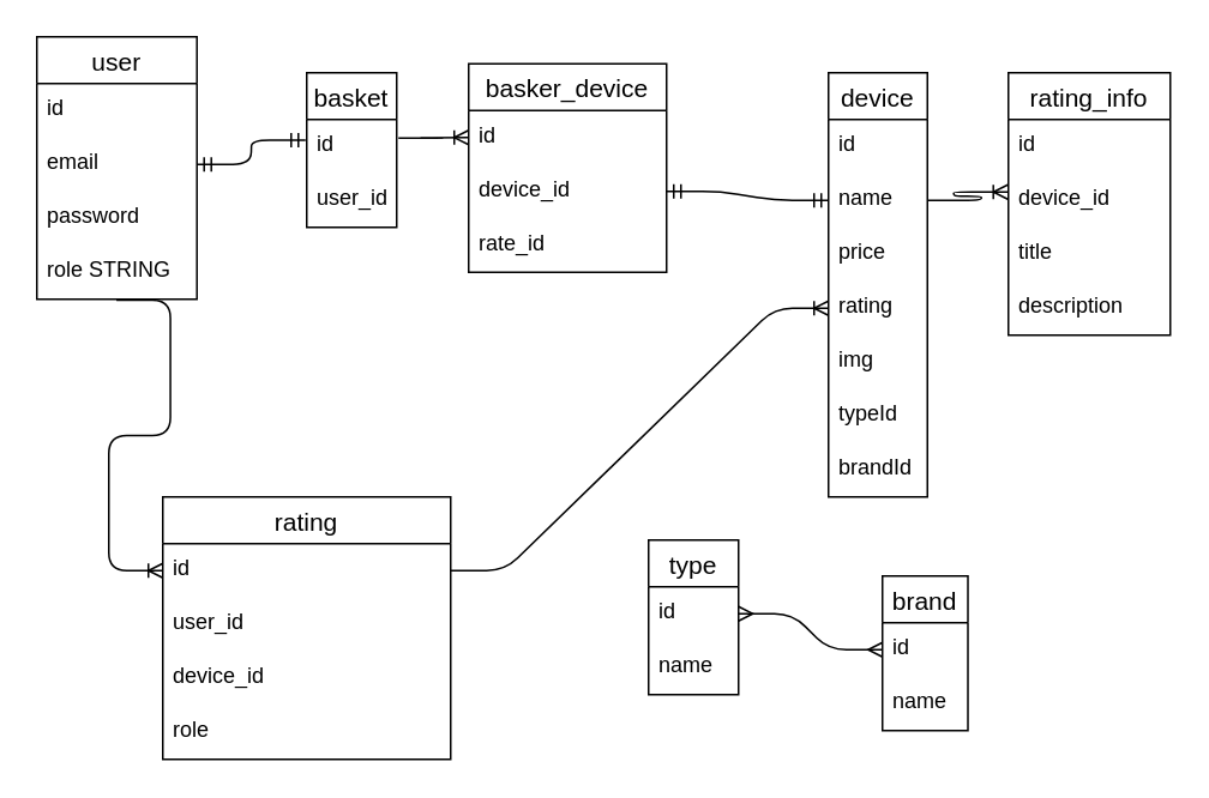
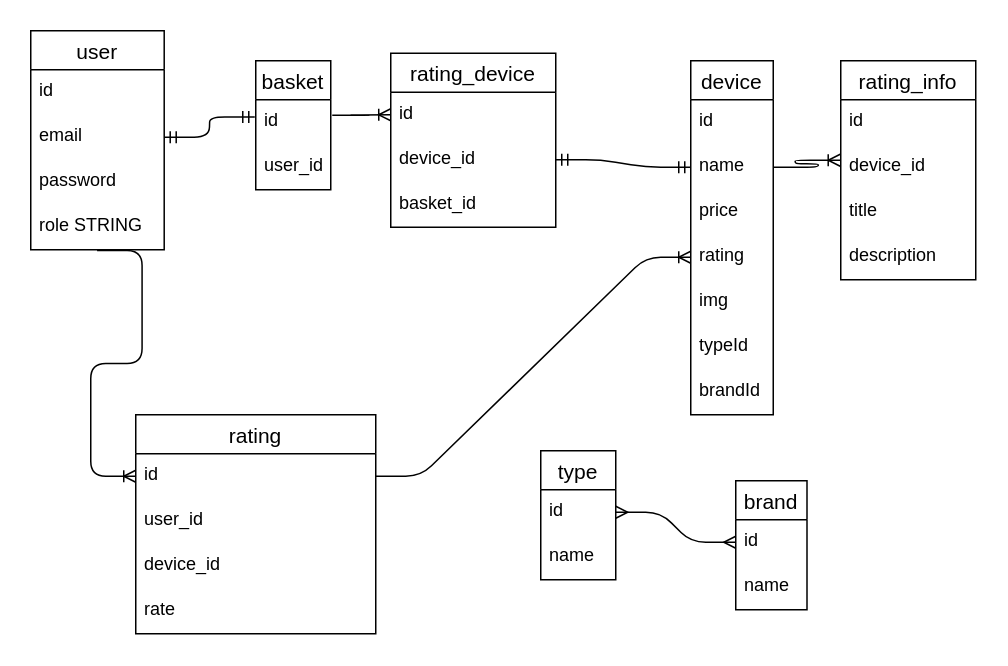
  <mxCell id="0" />
  <mxCell id="1" parent="0" />
  <mxCell id="2" value="user" style="swimlane;fontStyle=0;childLayout=stackLayout;horizontal=1;startSize=26;horizontalStack=0;resizeParent=1;resizeParentMax=0;resizeLast=0;collapsible=1;marginBottom=0;align=center;fontSize=14;" vertex="1" parent="1"><mxGeometry x="20" y="20" width="88.97" height="146" as="geometry" /></mxCell>
  <mxCell id="3" value="id" style="text;strokeColor=none;fillColor=none;spacingLeft=4;spacingRight=4;overflow=hidden;rotatable=0;points=[[0,0.5],[1,0.5]];portConstraint=eastwest;fontSize=12;" vertex="1" parent="2"><mxGeometry y="26" width="88.97" height="30" as="geometry" /></mxCell>
  <mxCell id="4" value="email" style="text;strokeColor=none;fillColor=none;spacingLeft=4;spacingRight=4;overflow=hidden;rotatable=0;points=[[0,0.5],[1,0.5]];portConstraint=eastwest;fontSize=12;" vertex="1" parent="2"><mxGeometry y="56" width="88.97" height="30" as="geometry" /></mxCell>
  <mxCell id="5" value="password" style="text;strokeColor=none;fillColor=none;spacingLeft=4;spacingRight=4;overflow=hidden;rotatable=0;points=[[0,0.5],[1,0.5]];portConstraint=eastwest;fontSize=12;" vertex="1" parent="2"><mxGeometry y="86" width="88.97" height="30" as="geometry" /></mxCell>
  <mxCell id="6" value="role STRING" style="text;strokeColor=none;fillColor=none;spacingLeft=4;spacingRight=4;overflow=hidden;rotatable=0;points=[[0,0.5],[1,0.5]];portConstraint=eastwest;fontSize=12;" vertex="1" parent="2"><mxGeometry y="116" width="88.97" height="30" as="geometry" /></mxCell>
  <mxCell id="7" value="basket" style="swimlane;fontStyle=0;childLayout=stackLayout;horizontal=1;startSize=26;horizontalStack=0;resizeParent=1;resizeParentMax=0;resizeLast=0;collapsible=1;marginBottom=0;align=center;fontSize=14;" vertex="1" parent="1"><mxGeometry x="170" y="40" width="50" height="86" as="geometry" /></mxCell>
  <mxCell id="8" value="id" style="text;strokeColor=none;fillColor=none;spacingLeft=4;spacingRight=4;overflow=hidden;rotatable=0;points=[[0,0.5],[1,0.5]];portConstraint=eastwest;fontSize=12;" vertex="1" parent="7"><mxGeometry y="26" width="50" height="30" as="geometry" /></mxCell>
  <mxCell id="9" value="user_id" style="text;strokeColor=none;fillColor=none;spacingLeft=4;spacingRight=4;overflow=hidden;rotatable=0;points=[[0,0.5],[1,0.5]];portConstraint=eastwest;fontSize=12;" vertex="1" parent="7"><mxGeometry y="56" width="50" height="30" as="geometry" /></mxCell>
  <mxCell id="10" value="" style="edgeStyle=entityRelationEdgeStyle;fontSize=12;html=1;endArrow=ERmandOne;startArrow=ERmandOne;entryX=-0.013;entryY=0.381;entryDx=0;entryDy=0;entryPerimeter=0;exitX=1;exitY=0.5;exitDx=0;exitDy=0;" edge="1" parent="1" source="4" target="8"><mxGeometry width="100" height="100" relative="1" as="geometry"><mxPoint x="111" y="80" as="sourcePoint" /><mxPoint x="220" y="120" as="targetPoint" /></mxGeometry></mxCell>
  <mxCell id="11" value="device" style="swimlane;fontStyle=0;childLayout=stackLayout;horizontal=1;startSize=26;horizontalStack=0;resizeParent=1;resizeParentMax=0;resizeLast=0;collapsible=1;marginBottom=0;align=center;fontSize=14;" vertex="1" parent="1"><mxGeometry x="460" y="40" width="55" height="236" as="geometry" /></mxCell>
  <mxCell id="12" value="id" style="text;strokeColor=none;fillColor=none;spacingLeft=4;spacingRight=4;overflow=hidden;rotatable=0;points=[[0,0.5],[1,0.5]];portConstraint=eastwest;fontSize=12;" vertex="1" parent="11"><mxGeometry y="26" width="55" height="30" as="geometry" /></mxCell>
  <mxCell id="13" value="name" style="text;strokeColor=none;fillColor=none;spacingLeft=4;spacingRight=4;overflow=hidden;rotatable=0;points=[[0,0.5],[1,0.5]];portConstraint=eastwest;fontSize=12;" vertex="1" parent="11"><mxGeometry y="56" width="55" height="30" as="geometry" /></mxCell>
  <mxCell id="14" value="price" style="text;strokeColor=none;fillColor=none;spacingLeft=4;spacingRight=4;overflow=hidden;rotatable=0;points=[[0,0.5],[1,0.5]];portConstraint=eastwest;fontSize=12;" vertex="1" parent="11"><mxGeometry y="86" width="55" height="30" as="geometry" /></mxCell>
  <mxCell id="15" value="rating" style="text;strokeColor=none;fillColor=none;spacingLeft=4;spacingRight=4;overflow=hidden;rotatable=0;points=[[0,0.5],[1,0.5]];portConstraint=eastwest;fontSize=12;" vertex="1" parent="11"><mxGeometry y="116" width="55" height="30" as="geometry" /></mxCell>
  <mxCell id="16" value="img" style="text;strokeColor=none;fillColor=none;spacingLeft=4;spacingRight=4;overflow=hidden;rotatable=0;points=[[0,0.5],[1,0.5]];portConstraint=eastwest;fontSize=12;" vertex="1" parent="11"><mxGeometry y="146" width="55" height="30" as="geometry" /></mxCell>
  <mxCell id="17" value="typeId" style="text;strokeColor=none;fillColor=none;spacingLeft=4;spacingRight=4;overflow=hidden;rotatable=0;points=[[0,0.5],[1,0.5]];portConstraint=eastwest;fontSize=12;" vertex="1" parent="11"><mxGeometry y="176" width="55" height="30" as="geometry" /></mxCell>
  <mxCell id="18" value="brandId" style="text;strokeColor=none;fillColor=none;spacingLeft=4;spacingRight=4;overflow=hidden;rotatable=0;points=[[0,0.5],[1,0.5]];portConstraint=eastwest;fontSize=12;" vertex="1" parent="11"><mxGeometry y="206" width="55" height="30" as="geometry" /></mxCell>
  <mxCell id="19" value="type" style="swimlane;fontStyle=0;childLayout=stackLayout;horizontal=1;startSize=26;horizontalStack=0;resizeParent=1;resizeParentMax=0;resizeLast=0;collapsible=1;marginBottom=0;align=center;fontSize=14;" vertex="1" parent="1"><mxGeometry x="360" y="300" width="50" height="86" as="geometry" /></mxCell>
  <mxCell id="20" value="id" style="text;strokeColor=none;fillColor=none;spacingLeft=4;spacingRight=4;overflow=hidden;rotatable=0;points=[[0,0.5],[1,0.5]];portConstraint=eastwest;fontSize=12;" vertex="1" parent="19"><mxGeometry y="26" width="50" height="30" as="geometry" /></mxCell>
  <mxCell id="21" value="name" style="text;strokeColor=none;fillColor=none;spacingLeft=4;spacingRight=4;overflow=hidden;rotatable=0;points=[[0,0.5],[1,0.5]];portConstraint=eastwest;fontSize=12;" vertex="1" parent="19"><mxGeometry y="56" width="50" height="30" as="geometry" /></mxCell>
  <mxCell id="22" value="brand" style="swimlane;fontStyle=0;childLayout=stackLayout;horizontal=1;startSize=26;horizontalStack=0;resizeParent=1;resizeParentMax=0;resizeLast=0;collapsible=1;marginBottom=0;align=center;fontSize=14;" vertex="1" parent="1"><mxGeometry x="490" y="320" width="47.5" height="86" as="geometry" /></mxCell>
  <mxCell id="23" value="id" style="text;strokeColor=none;fillColor=none;spacingLeft=4;spacingRight=4;overflow=hidden;rotatable=0;points=[[0,0.5],[1,0.5]];portConstraint=eastwest;fontSize=12;" vertex="1" parent="22"><mxGeometry y="26" width="47.5" height="30" as="geometry" /></mxCell>
  <mxCell id="24" value="name" style="text;strokeColor=none;fillColor=none;spacingLeft=4;spacingRight=4;overflow=hidden;rotatable=0;points=[[0,0.5],[1,0.5]];portConstraint=eastwest;fontSize=12;" vertex="1" parent="22"><mxGeometry y="56" width="47.5" height="30" as="geometry" /></mxCell>
  <mxCell id="25" value="" style="edgeStyle=entityRelationEdgeStyle;fontSize=12;html=1;endArrow=ERmany;startArrow=ERmany;exitX=1;exitY=0.5;exitDx=0;exitDy=0;entryX=0;entryY=0.5;entryDx=0;entryDy=0;" edge="1" parent="1" source="20" target="23"><mxGeometry width="100" height="100" relative="1" as="geometry"><mxPoint x="220" y="520" as="sourcePoint" /><mxPoint x="320" y="420" as="targetPoint" /></mxGeometry></mxCell>
  <mxCell id="26" value="rating_info" style="swimlane;fontStyle=0;childLayout=stackLayout;horizontal=1;startSize=26;horizontalStack=0;resizeParent=1;resizeParentMax=0;resizeLast=0;collapsible=1;marginBottom=0;align=center;fontSize=14;" vertex="1" parent="1"><mxGeometry x="560" y="40" width="90" height="146" as="geometry" /></mxCell>
  <mxCell id="27" value="id" style="text;strokeColor=none;fillColor=none;spacingLeft=4;spacingRight=4;overflow=hidden;rotatable=0;points=[[0,0.5],[1,0.5]];portConstraint=eastwest;fontSize=12;" vertex="1" parent="26"><mxGeometry y="26" width="90" height="30" as="geometry" /></mxCell>
  <mxCell id="28" value="device_id" style="text;strokeColor=none;fillColor=none;spacingLeft=4;spacingRight=4;overflow=hidden;rotatable=0;points=[[0,0.5],[1,0.5]];portConstraint=eastwest;fontSize=12;" vertex="1" parent="26"><mxGeometry y="56" width="90" height="30" as="geometry" /></mxCell>
  <mxCell id="29" value="title" style="text;strokeColor=none;fillColor=none;spacingLeft=4;spacingRight=4;overflow=hidden;rotatable=0;points=[[0,0.5],[1,0.5]];portConstraint=eastwest;fontSize=12;" vertex="1" parent="26"><mxGeometry y="86" width="90" height="30" as="geometry" /></mxCell>
  <mxCell id="30" value="description" style="text;strokeColor=none;fillColor=none;spacingLeft=4;spacingRight=4;overflow=hidden;rotatable=0;points=[[0,0.5],[1,0.5]];portConstraint=eastwest;fontSize=12;" vertex="1" parent="26"><mxGeometry y="116" width="90" height="30" as="geometry" /></mxCell>
  <mxCell id="31" value="" style="edgeStyle=entityRelationEdgeStyle;fontSize=12;html=1;endArrow=ERoneToMany;exitX=1;exitY=0.5;exitDx=0;exitDy=0;entryX=-0.004;entryY=0.344;entryDx=0;entryDy=0;entryPerimeter=0;" edge="1" parent="1" source="13" target="28"><mxGeometry width="100" height="100" relative="1" as="geometry"><mxPoint x="390" y="220" as="sourcePoint" /><mxPoint x="490" y="120" as="targetPoint" /></mxGeometry></mxCell>
- <mxCell id="32" value="basker_device" style="swimlane;fontStyle=0;childLayout=stackLayout;horizontal=1;startSize=26;horizontalStack=0;resizeParent=1;resizeParentMax=0;resizeLast=0;collapsible=1;marginBottom=0;align=center;fontSize=14;" vertex="1" parent="1"><mxGeometry x="260" y="35" width="110" height="116" as="geometry" /></mxCell>
+ <mxCell id="32" value="rating_device" style="swimlane;fontStyle=0;childLayout=stackLayout;horizontal=1;startSize=26;horizontalStack=0;resizeParent=1;resizeParentMax=0;resizeLast=0;collapsible=1;marginBottom=0;align=center;fontSize=14;" vertex="1" parent="1"><mxGeometry x="260" y="35" width="110" height="116" as="geometry" /></mxCell>
  <mxCell id="33" value="id" style="text;strokeColor=none;fillColor=none;spacingLeft=4;spacingRight=4;overflow=hidden;rotatable=0;points=[[0,0.5],[1,0.5]];portConstraint=eastwest;fontSize=12;" vertex="1" parent="32"><mxGeometry y="26" width="110" height="30" as="geometry" /></mxCell>
  <mxCell id="34" value="device_id" style="text;strokeColor=none;fillColor=none;spacingLeft=4;spacingRight=4;overflow=hidden;rotatable=0;points=[[0,0.5],[1,0.5]];portConstraint=eastwest;fontSize=12;" vertex="1" parent="32"><mxGeometry y="56" width="110" height="30" as="geometry" /></mxCell>
- <mxCell id="35" value="rate_id" style="text;strokeColor=none;fillColor=none;spacingLeft=4;spacingRight=4;overflow=hidden;rotatable=0;points=[[0,0.5],[1,0.5]];portConstraint=eastwest;fontSize=12;" vertex="1" parent="32"><mxGeometry y="86" width="110" height="30" as="geometry" /></mxCell>
+ <mxCell id="35" value="basket_id" style="text;strokeColor=none;fillColor=none;spacingLeft=4;spacingRight=4;overflow=hidden;rotatable=0;points=[[0,0.5],[1,0.5]];portConstraint=eastwest;fontSize=12;" vertex="1" parent="32"><mxGeometry y="86" width="110" height="30" as="geometry" /></mxCell>
  <mxCell id="36" value="" style="edgeStyle=entityRelationEdgeStyle;fontSize=12;html=1;endArrow=ERoneToMany;exitX=1.02;exitY=0.344;exitDx=0;exitDy=0;exitPerimeter=0;" edge="1" parent="1" source="8" target="33"><mxGeometry width="100" height="100" relative="1" as="geometry"><mxPoint x="160" y="180" as="sourcePoint" /><mxPoint x="260" y="80" as="targetPoint" /></mxGeometry></mxCell>
  <mxCell id="37" value="" style="edgeStyle=entityRelationEdgeStyle;fontSize=12;html=1;endArrow=ERmandOne;startArrow=ERmandOne;exitX=1;exitY=0.5;exitDx=0;exitDy=0;entryX=0;entryY=0.5;entryDx=0;entryDy=0;" edge="1" parent="1" source="34" target="13"><mxGeometry width="100" height="100" relative="1" as="geometry"><mxPoint x="330" y="300" as="sourcePoint" /><mxPoint x="430" y="200" as="targetPoint" /></mxGeometry></mxCell>
  <mxCell id="38" value="rating" style="swimlane;fontStyle=0;childLayout=stackLayout;horizontal=1;startSize=26;horizontalStack=0;resizeParent=1;resizeParentMax=0;resizeLast=0;collapsible=1;marginBottom=0;align=center;fontSize=14;" vertex="1" parent="1"><mxGeometry x="90" y="276" width="160" height="146" as="geometry" /></mxCell>
  <mxCell id="39" value="id" style="text;strokeColor=none;fillColor=none;spacingLeft=4;spacingRight=4;overflow=hidden;rotatable=0;points=[[0,0.5],[1,0.5]];portConstraint=eastwest;fontSize=12;" vertex="1" parent="38"><mxGeometry y="26" width="160" height="30" as="geometry" /></mxCell>
  <mxCell id="40" value="user_id" style="text;strokeColor=none;fillColor=none;spacingLeft=4;spacingRight=4;overflow=hidden;rotatable=0;points=[[0,0.5],[1,0.5]];portConstraint=eastwest;fontSize=12;" vertex="1" parent="38"><mxGeometry y="56" width="160" height="30" as="geometry" /></mxCell>
  <mxCell id="41" value="device_id" style="text;strokeColor=none;fillColor=none;spacingLeft=4;spacingRight=4;overflow=hidden;rotatable=0;points=[[0,0.5],[1,0.5]];portConstraint=eastwest;fontSize=12;" vertex="1" parent="38"><mxGeometry y="86" width="160" height="30" as="geometry" /></mxCell>
- <mxCell id="42" value="role" style="text;strokeColor=none;fillColor=none;spacingLeft=4;spacingRight=4;overflow=hidden;rotatable=0;points=[[0,0.5],[1,0.5]];portConstraint=eastwest;fontSize=12;" vertex="1" parent="38"><mxGeometry y="116" width="160" height="30" as="geometry" /></mxCell>
+ <mxCell id="42" value="rate" style="text;strokeColor=none;fillColor=none;spacingLeft=4;spacingRight=4;overflow=hidden;rotatable=0;points=[[0,0.5],[1,0.5]];portConstraint=eastwest;fontSize=12;" vertex="1" parent="38"><mxGeometry y="116" width="160" height="30" as="geometry" /></mxCell>
  <mxCell id="43" value="" style="edgeStyle=entityRelationEdgeStyle;fontSize=12;html=1;endArrow=ERoneToMany;exitX=0.497;exitY=1.017;exitDx=0;exitDy=0;exitPerimeter=0;" edge="1" parent="1" source="6" target="39"><mxGeometry width="100" height="100" relative="1" as="geometry"><mxPoint x="40" y="290" as="sourcePoint" /><mxPoint x="140" y="190" as="targetPoint" /></mxGeometry></mxCell>
  <mxCell id="44" value="" style="edgeStyle=entityRelationEdgeStyle;fontSize=12;html=1;endArrow=ERoneToMany;exitX=1;exitY=0.5;exitDx=0;exitDy=0;entryX=0;entryY=0.5;entryDx=0;entryDy=0;" edge="1" parent="1" source="39" target="15"><mxGeometry width="100" height="100" relative="1" as="geometry"><mxPoint x="270" y="286" as="sourcePoint" /><mxPoint x="370" y="186" as="targetPoint" /></mxGeometry></mxCell>
